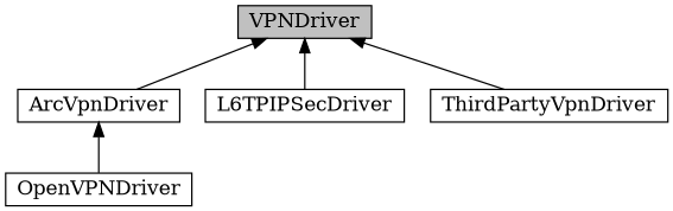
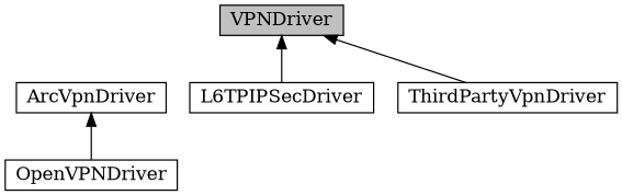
  digraph {
    bgcolor=white
    node [fillcolor=white shape=rectangle style=filled]
    edge [dir=back]
    VPNDriver [fillcolor=grey height=0.30]
    ArcVpnDriver [height=0.30]
    n3 [height=0.30 label=L6TPIPSecDriver]
    OpenVPNDriver [height=0.30]
    ThirdPartyVpnDriver [height=0.30]
    subgraph sub_1 {
      VPNDriver
      ArcVpnDriver
      n3
      OpenVPNDriver
      ThirdPartyVpnDriver
    }
-   VPNDriver -> ArcVpnDriver
    VPNDriver -> n3
    VPNDriver -> ThirdPartyVpnDriver
    ArcVpnDriver -> OpenVPNDriver
  }
